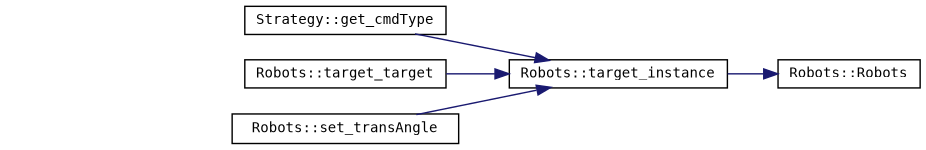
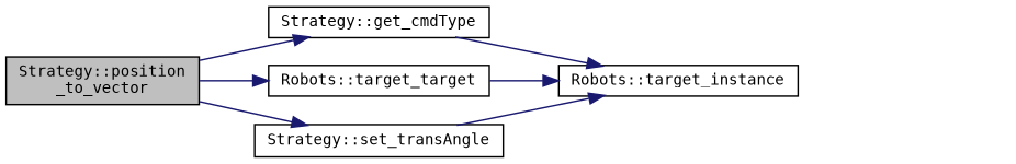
  digraph {
    fontname="DejaVu Sans Mono"
    rankdir=LR
    node [color=black fillcolor=white fontname="DejaVu Sans Mono" fontsize=10 shape=record style=filled]
    edge [color=midnightblue fontname="DejaVu Sans Mono" fontsize=10 labelfontname=Helvetica labelfontsize=10 style=solid]
+   n1 [fillcolor=grey75 fontcolor=black height=0.2 label="Strategy::position\l_to_vector" width=0.4]
    n2 [height=0.2 label="Strategy::get_cmdType" width=0.4]
    n3 [height=0.2 label="Robots::target_target" width=0.4]
-   n4 [height=0.2 label="Robots::set_transAngle" width=0.4]
+   n4 [height=0.2 label="Strategy::set_transAngle" width=0.4]
    n5 [height=0.2 label="Robots::target_instance" width=0.4]
-   n6 [height=0.2 label="Robots::Robots" width=0.4]
+   n1 -> n2
+   n1 -> n3
+   n1 -> n4
    n2 -> n5
    n3 -> n5
    n4 -> n5
-   n5 -> n6
  }
